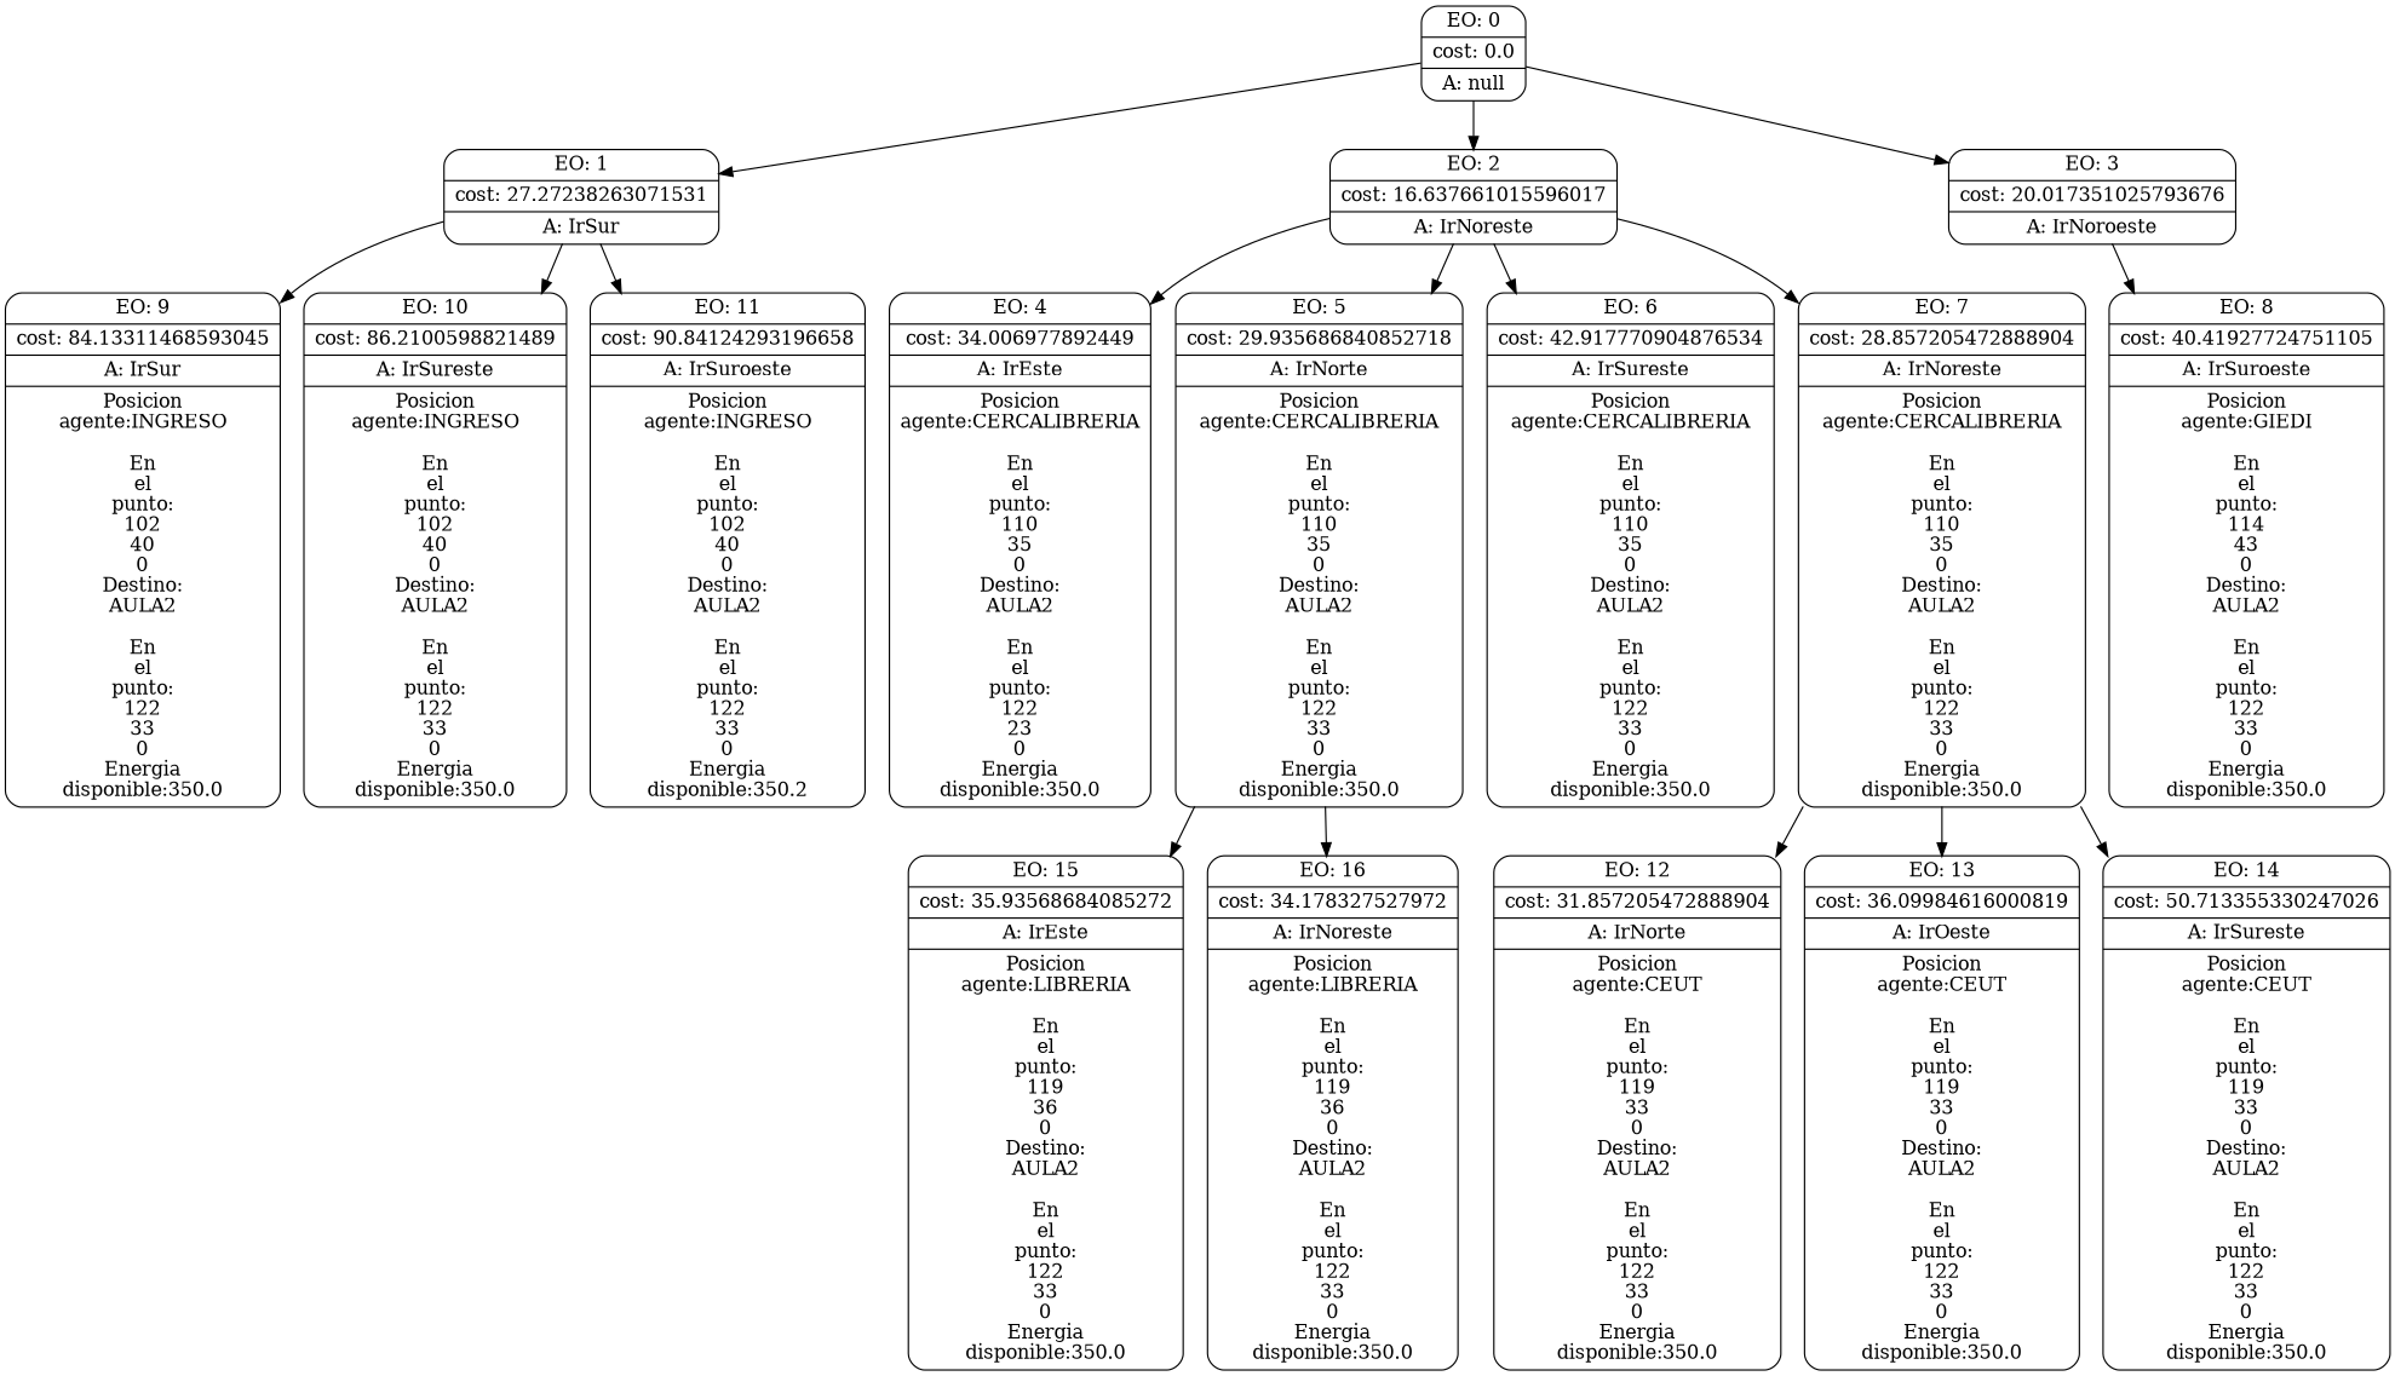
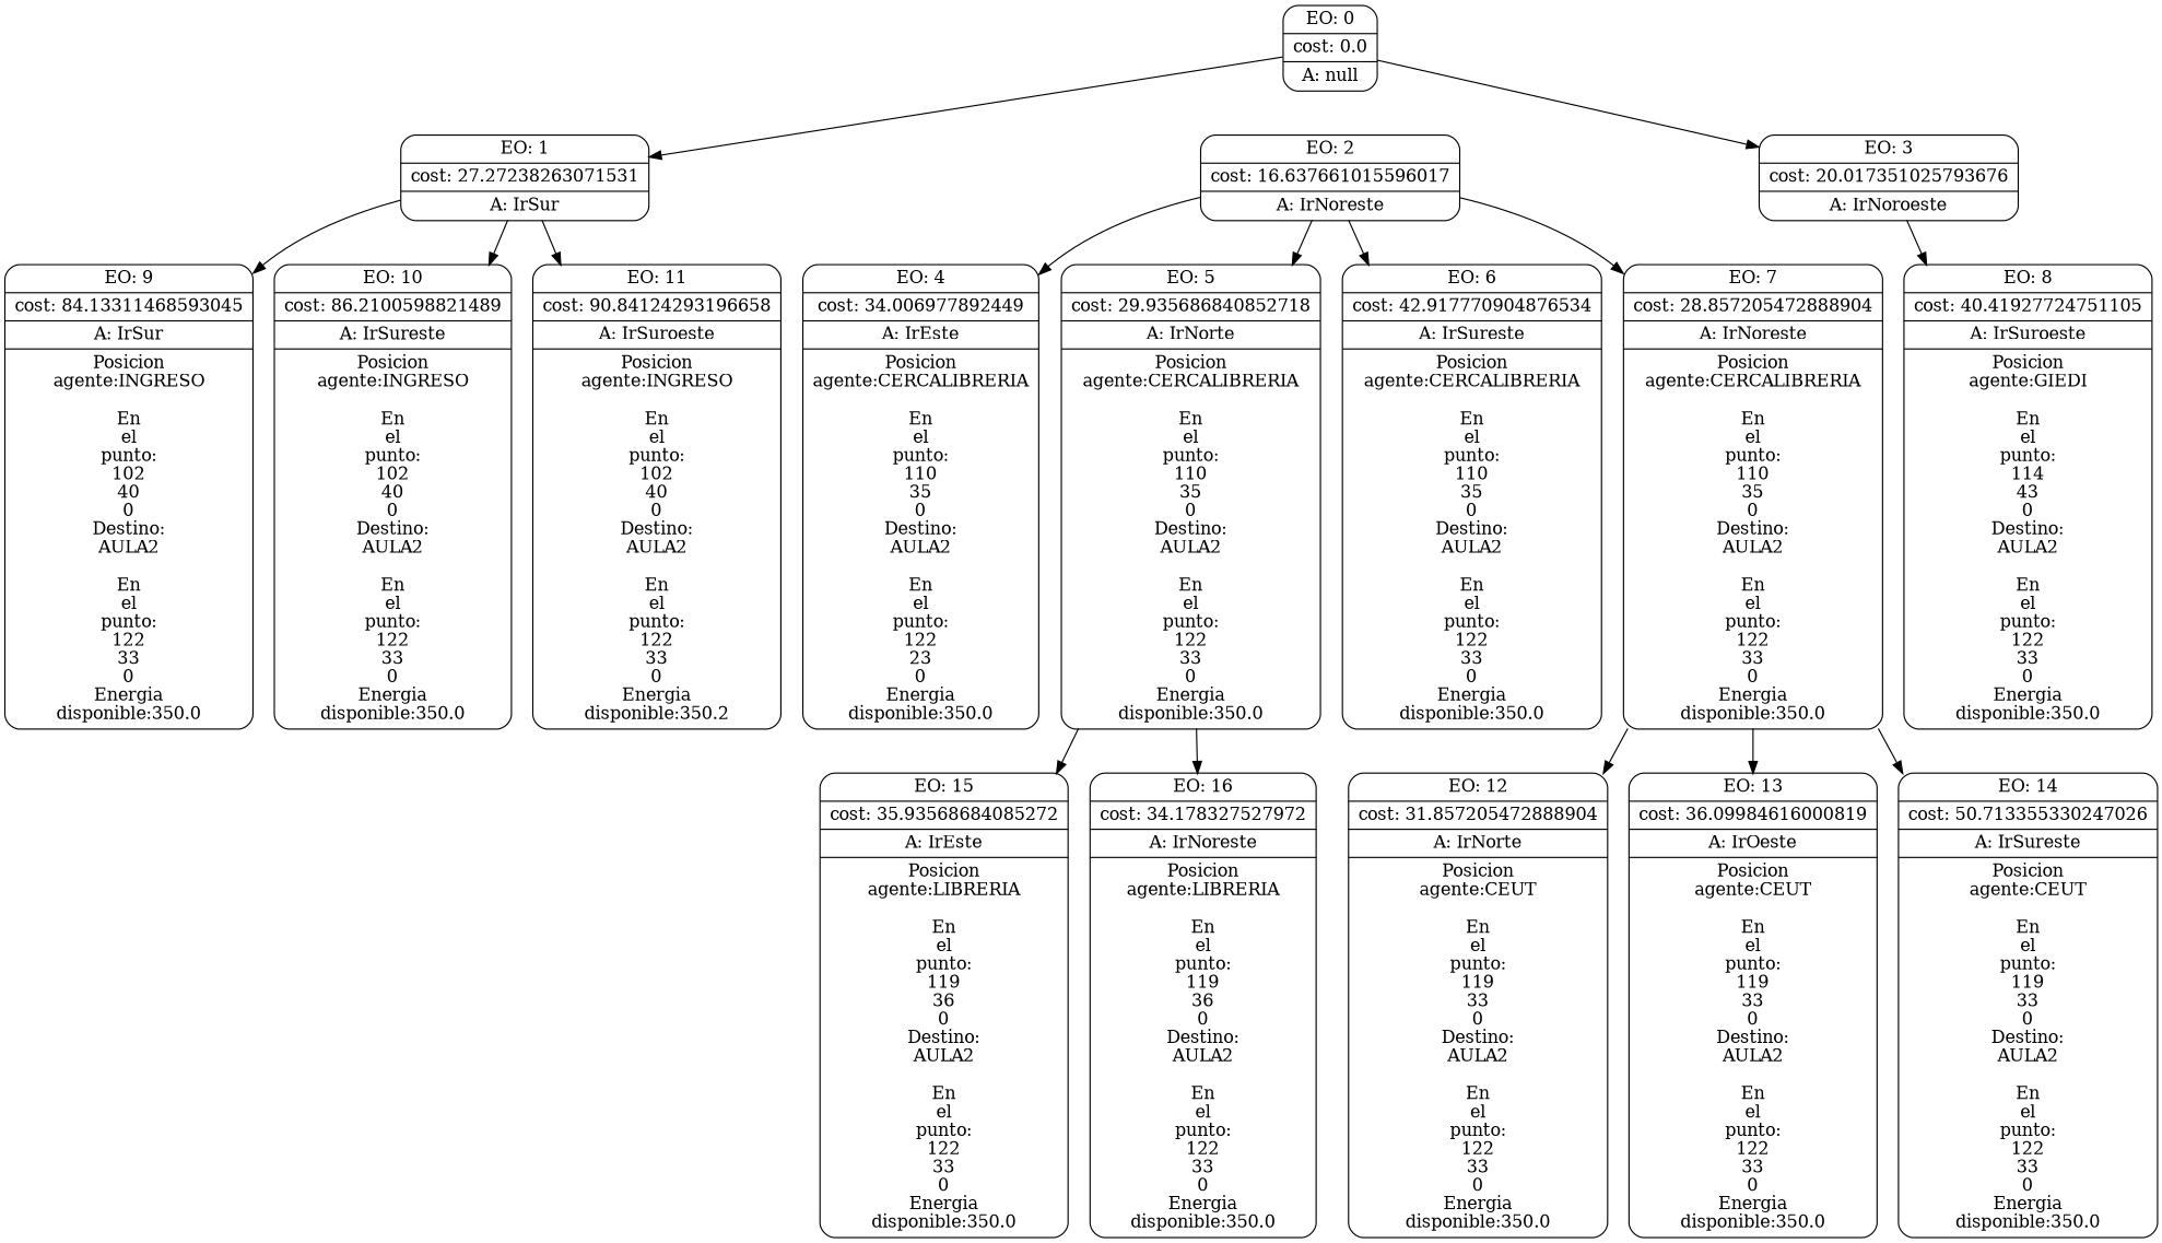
  digraph {
    node [shape=Mrecord]
    n1 [label="{EO: 0|cost: 0.0|A: null}"]
    n2 [label="{EO: 1|cost: 27.27238263071531|A: IrSur}"]
    n3 [label="{EO: 2|cost: 16.637661015596017|A: IrNoreste}"]
    n4 [label="{EO: 3|cost: 20.017351025793676|A: IrNoroeste}"]
    n5 [label="{EO: 9|cost: 84.13311468593045|A: IrSur|Posicion\nagente:INGRESO\n\nEn\nel\npunto:\n102\n40\n0\nDestino:\nAULA2\n\nEn\nel\npunto:\n122\n33\n0\nEnergia\ndisponible:350.0\n}"]
    n6 [label="{EO: 10|cost: 86.2100598821489|A: IrSureste|Posicion\nagente:INGRESO\n\nEn\nel\npunto:\n102\n40\n0\nDestino:\nAULA2\n\nEn\nel\npunto:\n122\n33\n0\nEnergia\ndisponible:350.0\n}"]
    n7 [label="{EO: 11|cost: 90.84124293196658|A: IrSuroeste|Posicion\nagente:INGRESO\n\nEn\nel\npunto:\n102\n40\n0\nDestino:\nAULA2\n\nEn\nel\npunto:\n122\n33\n0\nEnergia\ndisponible:350.2\n}"]
    n8 [label="{EO: 4|cost: 34.006977892449|A: IrEste|Posicion\nagente:CERCALIBRERIA\n\nEn\nel\npunto:\n110\n35\n0\nDestino:\nAULA2\n\nEn\nel\npunto:\n122\n23\n0\nEnergia\ndisponible:350.0\n}"]
    n9 [label="{EO: 5|cost: 29.935686840852718|A: IrNorte|Posicion\nagente:CERCALIBRERIA\n\nEn\nel\npunto:\n110\n35\n0\nDestino:\nAULA2\n\nEn\nel\npunto:\n122\n33\n0\nEnergia\ndisponible:350.0\n}"]
    n10 [label="{EO: 6|cost: 42.917770904876534|A: IrSureste|Posicion\nagente:CERCALIBRERIA\n\nEn\nel\npunto:\n110\n35\n0\nDestino:\nAULA2\n\nEn\nel\npunto:\n122\n33\n0\nEnergia\ndisponible:350.0\n}"]
    n11 [label="{EO: 7|cost: 28.857205472888904|A: IrNoreste|Posicion\nagente:CERCALIBRERIA\n\nEn\nel\npunto:\n110\n35\n0\nDestino:\nAULA2\n\nEn\nel\npunto:\n122\n33\n0\nEnergia\ndisponible:350.0\n}"]
    n12 [label="{EO: 8|cost: 40.41927724751105|A: IrSuroeste|Posicion\nagente:GIEDI\n\nEn\nel\npunto:\n114\n43\n0\nDestino:\nAULA2\n\nEn\nel\npunto:\n122\n33\n0\nEnergia\ndisponible:350.0\n}"]
    n13 [label="{EO: 15|cost: 35.93568684085272|A: IrEste|Posicion\nagente:LIBRERIA\n\nEn\nel\npunto:\n119\n36\n0\nDestino:\nAULA2\n\nEn\nel\npunto:\n122\n33\n0\nEnergia\ndisponible:350.0\n}"]
    n14 [label="{EO: 16|cost: 34.178327527972|A: IrNoreste|Posicion\nagente:LIBRERIA\n\nEn\nel\npunto:\n119\n36\n0\nDestino:\nAULA2\n\nEn\nel\npunto:\n122\n33\n0\nEnergia\ndisponible:350.0\n}"]
    n15 [label="{EO: 12|cost: 31.857205472888904|A: IrNorte|Posicion\nagente:CEUT\n\nEn\nel\npunto:\n119\n33\n0\nDestino:\nAULA2\n\nEn\nel\npunto:\n122\n33\n0\nEnergia\ndisponible:350.0\n}"]
    n16 [label="{EO: 13|cost: 36.09984616000819|A: IrOeste|Posicion\nagente:CEUT\n\nEn\nel\npunto:\n119\n33\n0\nDestino:\nAULA2\n\nEn\nel\npunto:\n122\n33\n0\nEnergia\ndisponible:350.0\n}"]
    n17 [label="{EO: 14|cost: 50.713355330247026|A: IrSureste|Posicion\nagente:CEUT\n\nEn\nel\npunto:\n119\n33\n0\nDestino:\nAULA2\n\nEn\nel\npunto:\n122\n33\n0\nEnergia\ndisponible:350.0\n}"]
    n1 -> n2
-   n1 -> n3
    n1 -> n4
    n2 -> n5
    n2 -> n6
    n2 -> n7
    n3 -> n8
    n3 -> n9
    n3 -> n10
    n3 -> n11
    n4 -> n12
    n9 -> n13
    n9 -> n14
    n11 -> n15
    n11 -> n16
    n11 -> n17
  }
